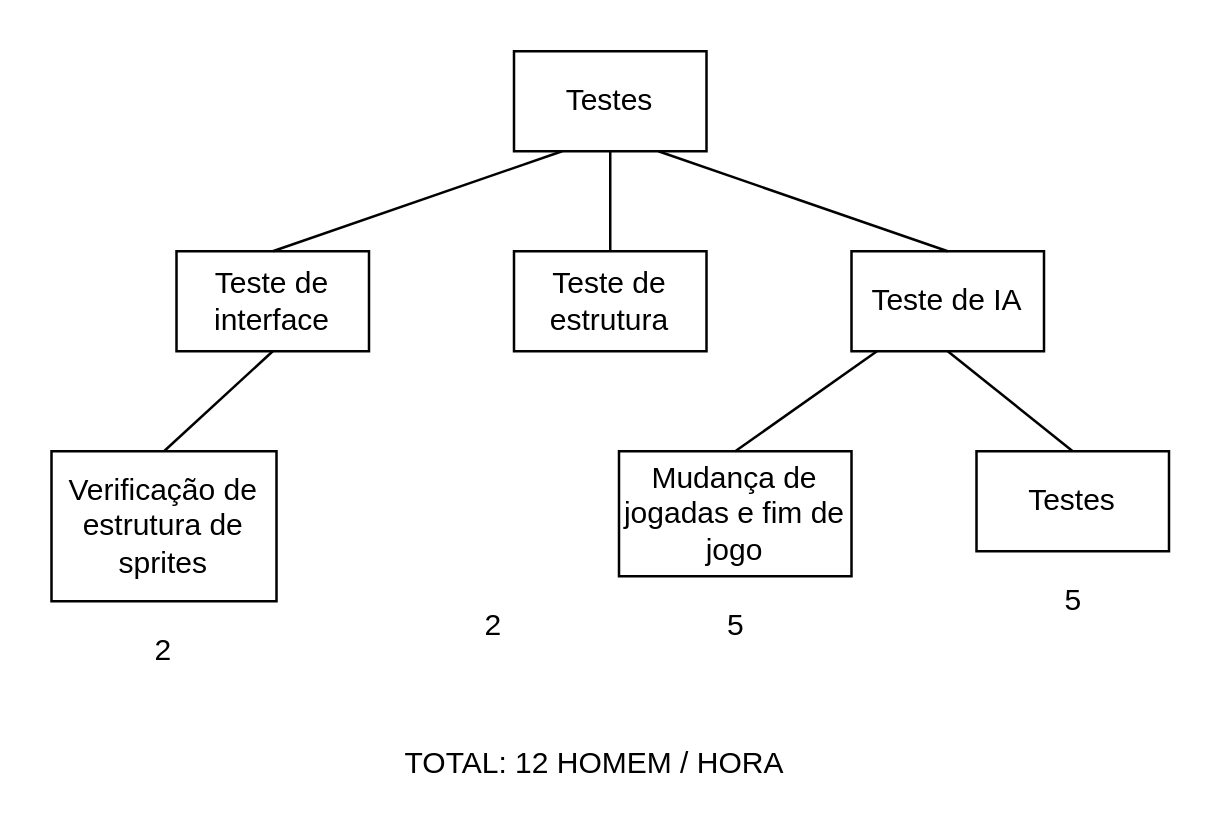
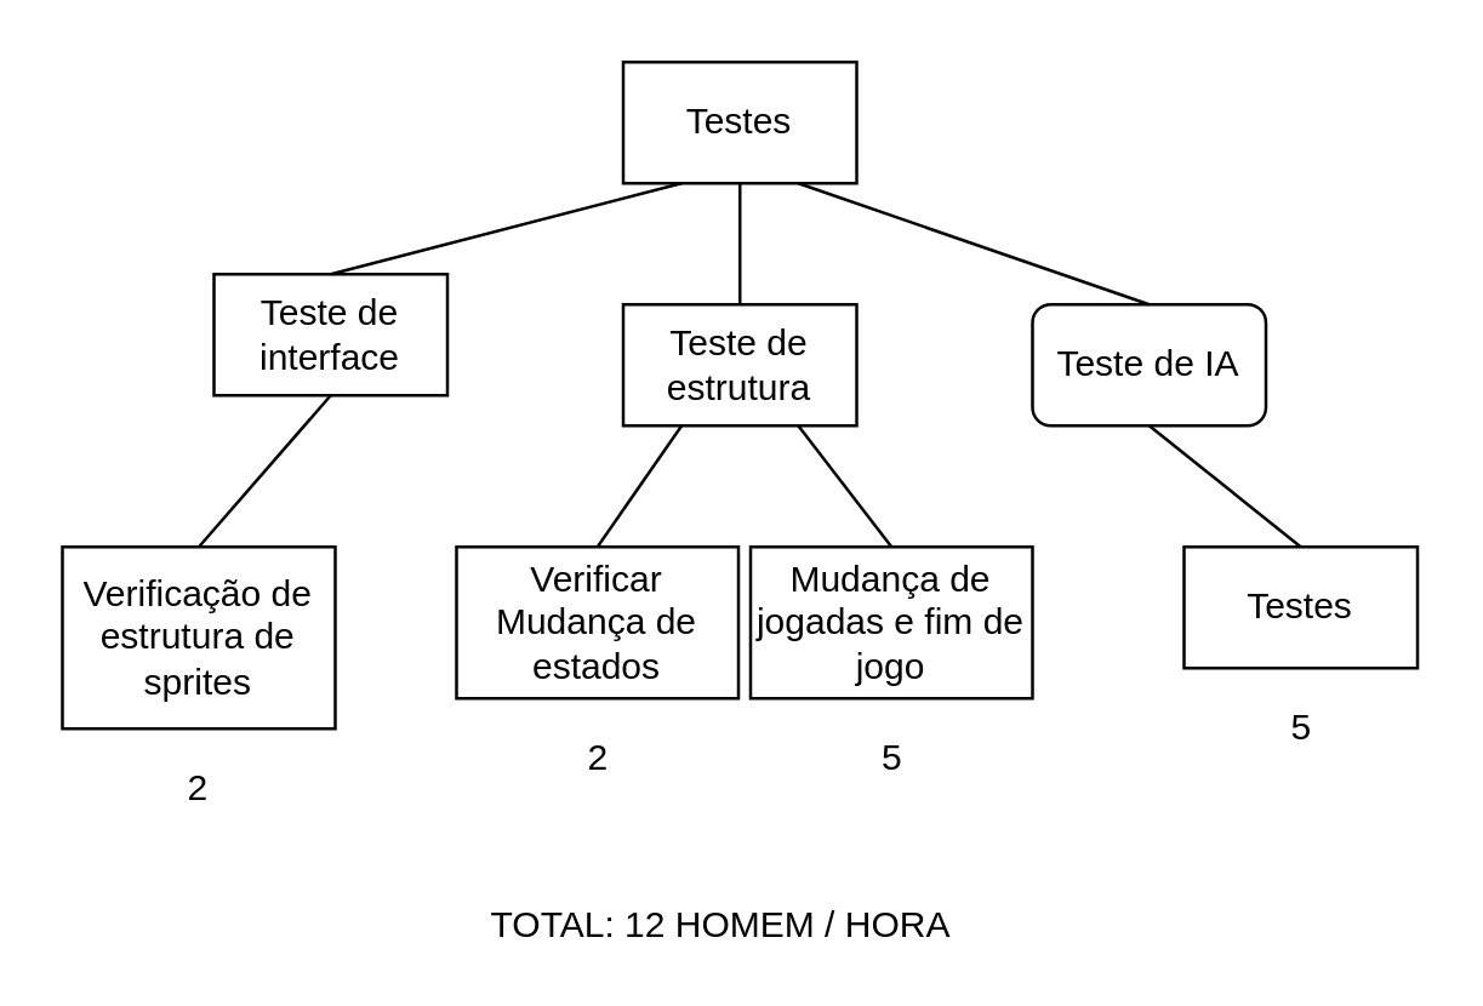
  <mxCell id="0" />
  <mxCell id="1" parent="0" />
  <mxCell id="2" value="Testes" style="rounded=0;whiteSpace=wrap;html=1;" vertex="1" parent="1"><mxGeometry x="205" y="20" width="77" height="40" as="geometry" /></mxCell>
- <mxCell id="3" value="Teste de interface" style="rounded=0;whiteSpace=wrap;html=1;" vertex="1" parent="1"><mxGeometry x="70" y="100" width="77" height="40" as="geometry" /></mxCell>
+ <mxCell id="3" value="Teste de interface" style="rounded=0;whiteSpace=wrap;html=1;" vertex="1" parent="1"><mxGeometry x="70" y="90" width="77" height="40" as="geometry" /></mxCell>
  <mxCell id="4" value="Teste de estrutura" style="rounded=0;whiteSpace=wrap;html=1;" vertex="1" parent="1"><mxGeometry x="205" y="100" width="77" height="40" as="geometry" /></mxCell>
- <mxCell id="5" value="Teste de IA" style="rounded=0;whiteSpace=wrap;html=1;" vertex="1" parent="1"><mxGeometry x="340" y="100" width="77" height="40" as="geometry" /></mxCell>
+ <mxCell id="5" value="Teste de IA" style="whiteSpace=wrap;html=1;rounded=1;" vertex="1" parent="1"><mxGeometry x="340" y="100" width="77" height="40" as="geometry" /></mxCell>
  <mxCell id="6" value="Verificação de estrutura de sprites" style="rounded=0;whiteSpace=wrap;html=1;" vertex="1" parent="1"><mxGeometry x="20" y="180" width="90" height="60" as="geometry" /></mxCell>
+ <mxCell id="7" value="Verificar Mudança de estados" style="rounded=0;whiteSpace=wrap;html=1;" vertex="1" parent="1"><mxGeometry x="150" y="180" width="93" height="50" as="geometry" /></mxCell>
  <mxCell id="8" value="Mudança de jogadas e fim de jogo" style="rounded=0;whiteSpace=wrap;html=1;" vertex="1" parent="1"><mxGeometry x="247" y="180" width="93" height="50" as="geometry" /></mxCell>
  <mxCell id="9" value="Testes" style="rounded=0;whiteSpace=wrap;html=1;" vertex="1" parent="1"><mxGeometry x="390" y="180" width="77" height="40" as="geometry" /></mxCell>
  <mxCell id="10" value="" style="endArrow=none;html=1;entryX=0.5;entryY=1;entryDx=0;entryDy=0;exitX=0.5;exitY=0;exitDx=0;exitDy=0;" edge="1" parent="1" source="6" target="3"><mxGeometry width="50" height="50" relative="1" as="geometry"><mxPoint x="20" y="290" as="sourcePoint" /><mxPoint x="70" y="240" as="targetPoint" /></mxGeometry></mxCell>
- <mxCell id="12" value="" style="endArrow=none;html=1;exitX=0.5;exitY=0;exitDx=0;exitDy=0;" edge="1" parent="1" source="8" target="5"><mxGeometry width="50" height="50" relative="1" as="geometry"><mxPoint x="215" y="190" as="sourcePoint" /><mxPoint x="234" y="150" as="targetPoint" /></mxGeometry></mxCell>
+ <mxCell id="11" value="" style="endArrow=none;html=1;entryX=0.25;entryY=1;entryDx=0;entryDy=0;exitX=0.5;exitY=0;exitDx=0;exitDy=0;" edge="1" parent="1" source="7" target="4"><mxGeometry width="50" height="50" relative="1" as="geometry"><mxPoint x="69" y="190" as="sourcePoint" /><mxPoint x="119" y="150" as="targetPoint" /></mxGeometry></mxCell>
+ <mxCell id="12" value="" style="endArrow=none;html=1;entryX=0.75;entryY=1;entryDx=0;entryDy=0;exitX=0.5;exitY=0;exitDx=0;exitDy=0;" edge="1" parent="1" source="8" target="4"><mxGeometry width="50" height="50" relative="1" as="geometry"><mxPoint x="215" y="190" as="sourcePoint" /><mxPoint x="234" y="150" as="targetPoint" /></mxGeometry></mxCell>
  <mxCell id="13" value="" style="endArrow=none;html=1;entryX=0.5;entryY=1;entryDx=0;entryDy=0;exitX=0.5;exitY=0;exitDx=0;exitDy=0;" edge="1" parent="1" source="9" target="5"><mxGeometry width="50" height="50" relative="1" as="geometry"><mxPoint x="296" y="190" as="sourcePoint" /><mxPoint x="273" y="150" as="targetPoint" /></mxGeometry></mxCell>
  <mxCell id="14" value="" style="endArrow=none;html=1;entryX=0.75;entryY=1;entryDx=0;entryDy=0;exitX=0.5;exitY=0;exitDx=0;exitDy=0;" edge="1" parent="1" source="5" target="2"><mxGeometry width="50" height="50" relative="1" as="geometry"><mxPoint x="439" y="190" as="sourcePoint" /><mxPoint x="389" y="150" as="targetPoint" /></mxGeometry></mxCell>
  <mxCell id="15" value="" style="endArrow=none;html=1;entryX=0.25;entryY=1;entryDx=0;entryDy=0;exitX=0.5;exitY=0;exitDx=0;exitDy=0;" edge="1" parent="1" source="3" target="2"><mxGeometry width="50" height="50" relative="1" as="geometry"><mxPoint x="389" y="110" as="sourcePoint" /><mxPoint x="273" y="70" as="targetPoint" /></mxGeometry></mxCell>
  <mxCell id="16" value="" style="endArrow=none;html=1;entryX=0.5;entryY=1;entryDx=0;entryDy=0;exitX=0.5;exitY=0;exitDx=0;exitDy=0;" edge="1" parent="1" source="4" target="2"><mxGeometry width="50" height="50" relative="1" as="geometry"><mxPoint x="119" y="110" as="sourcePoint" /><mxPoint x="234" y="70" as="targetPoint" /></mxGeometry></mxCell>
  <mxCell id="17" value="2" style="text;html=1;strokeColor=none;fillColor=none;align=center;verticalAlign=middle;whiteSpace=wrap;rounded=0;" vertex="1" parent="1"><mxGeometry x="45" y="250" width="40" height="20" as="geometry" /></mxCell>
  <mxCell id="18" value="2" style="text;html=1;strokeColor=none;fillColor=none;align=center;verticalAlign=middle;whiteSpace=wrap;rounded=0;" vertex="1" parent="1"><mxGeometry x="176.5" y="240" width="40" height="20" as="geometry" /></mxCell>
  <mxCell id="19" value="5" style="text;html=1;strokeColor=none;fillColor=none;align=center;verticalAlign=middle;whiteSpace=wrap;rounded=0;" vertex="1" parent="1"><mxGeometry x="273.5" y="240" width="40" height="20" as="geometry" /></mxCell>
  <mxCell id="20" value="5" style="text;html=1;strokeColor=none;fillColor=none;align=center;verticalAlign=middle;whiteSpace=wrap;rounded=0;" vertex="1" parent="1"><mxGeometry x="408.5" y="230" width="40" height="20" as="geometry" /></mxCell>
  <mxCell id="21" value="TOTAL: 12 HOMEM / HORA" style="text;html=1;strokeColor=none;fillColor=none;align=center;verticalAlign=middle;whiteSpace=wrap;rounded=0;" vertex="1" parent="1"><mxGeometry x="85" y="300" width="305" height="10" as="geometry" /></mxCell>
